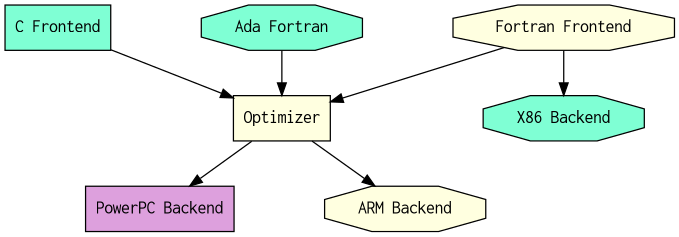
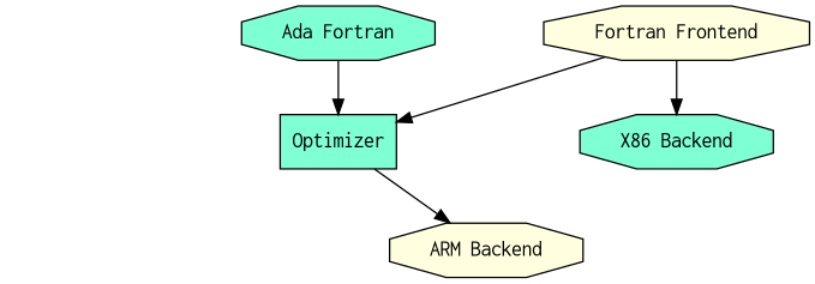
  digraph {
    nodesep=1.0
    node [color=Black fillcolor=aquamarine fontname=Courier shape=octagon style=filled]
-   "C Frontend" [shape=box]
-   Optimizer [fillcolor=lightyellow shape=box]
-   "PowerPC Backend" [fillcolor=plum shape=box]
+   Optimizer [shape=box]
    "ARM Backend" [fillcolor=lightyellow]
    "Fortran Frontend" [fillcolor=lightyellow]
    "X86 Backend"
    n7 [label="Ada Fortran"]
-   "C Frontend" -> Optimizer
-   Optimizer -> "PowerPC Backend"
    Optimizer -> "ARM Backend"
    "Fortran Frontend" -> Optimizer
    "Fortran Frontend" -> "X86 Backend"
    n7 -> Optimizer
  }
